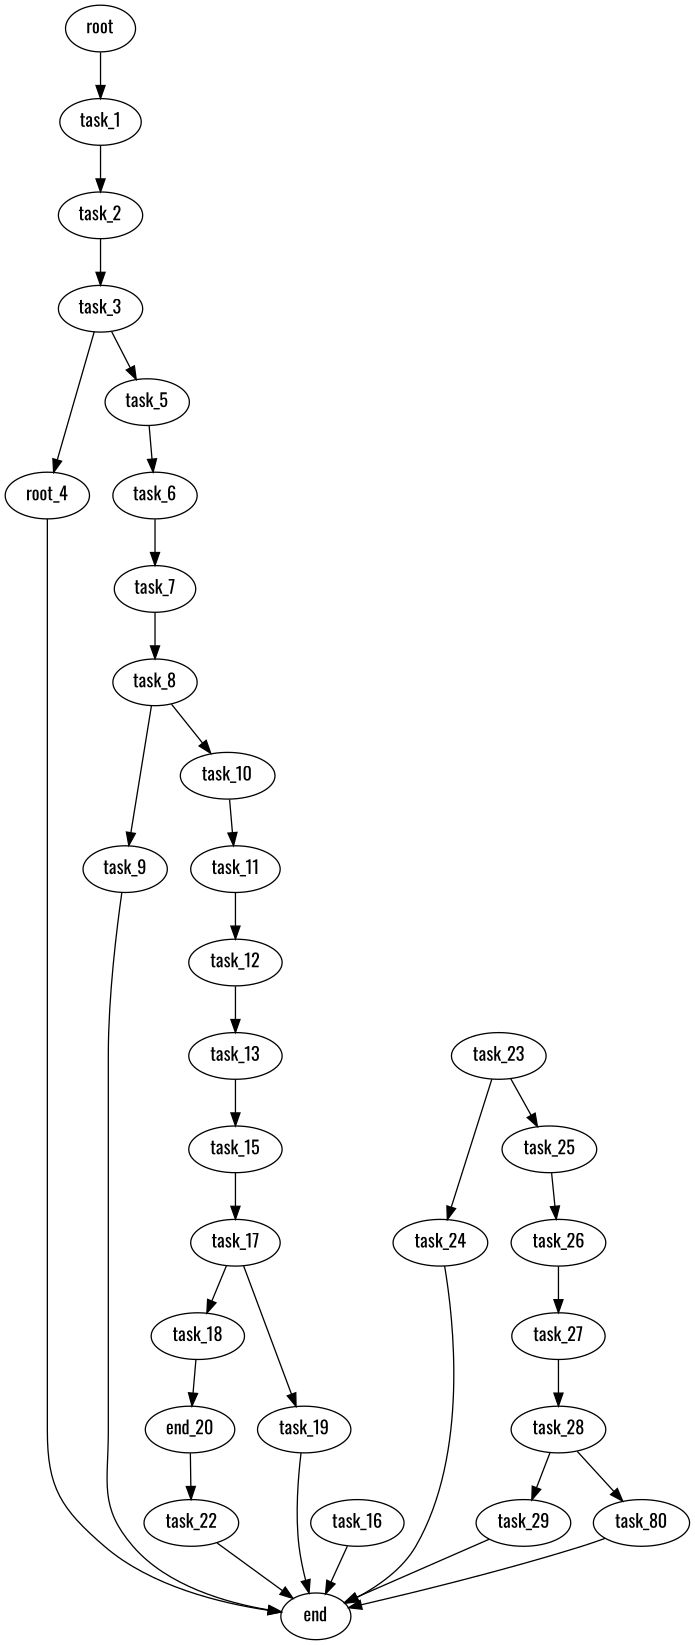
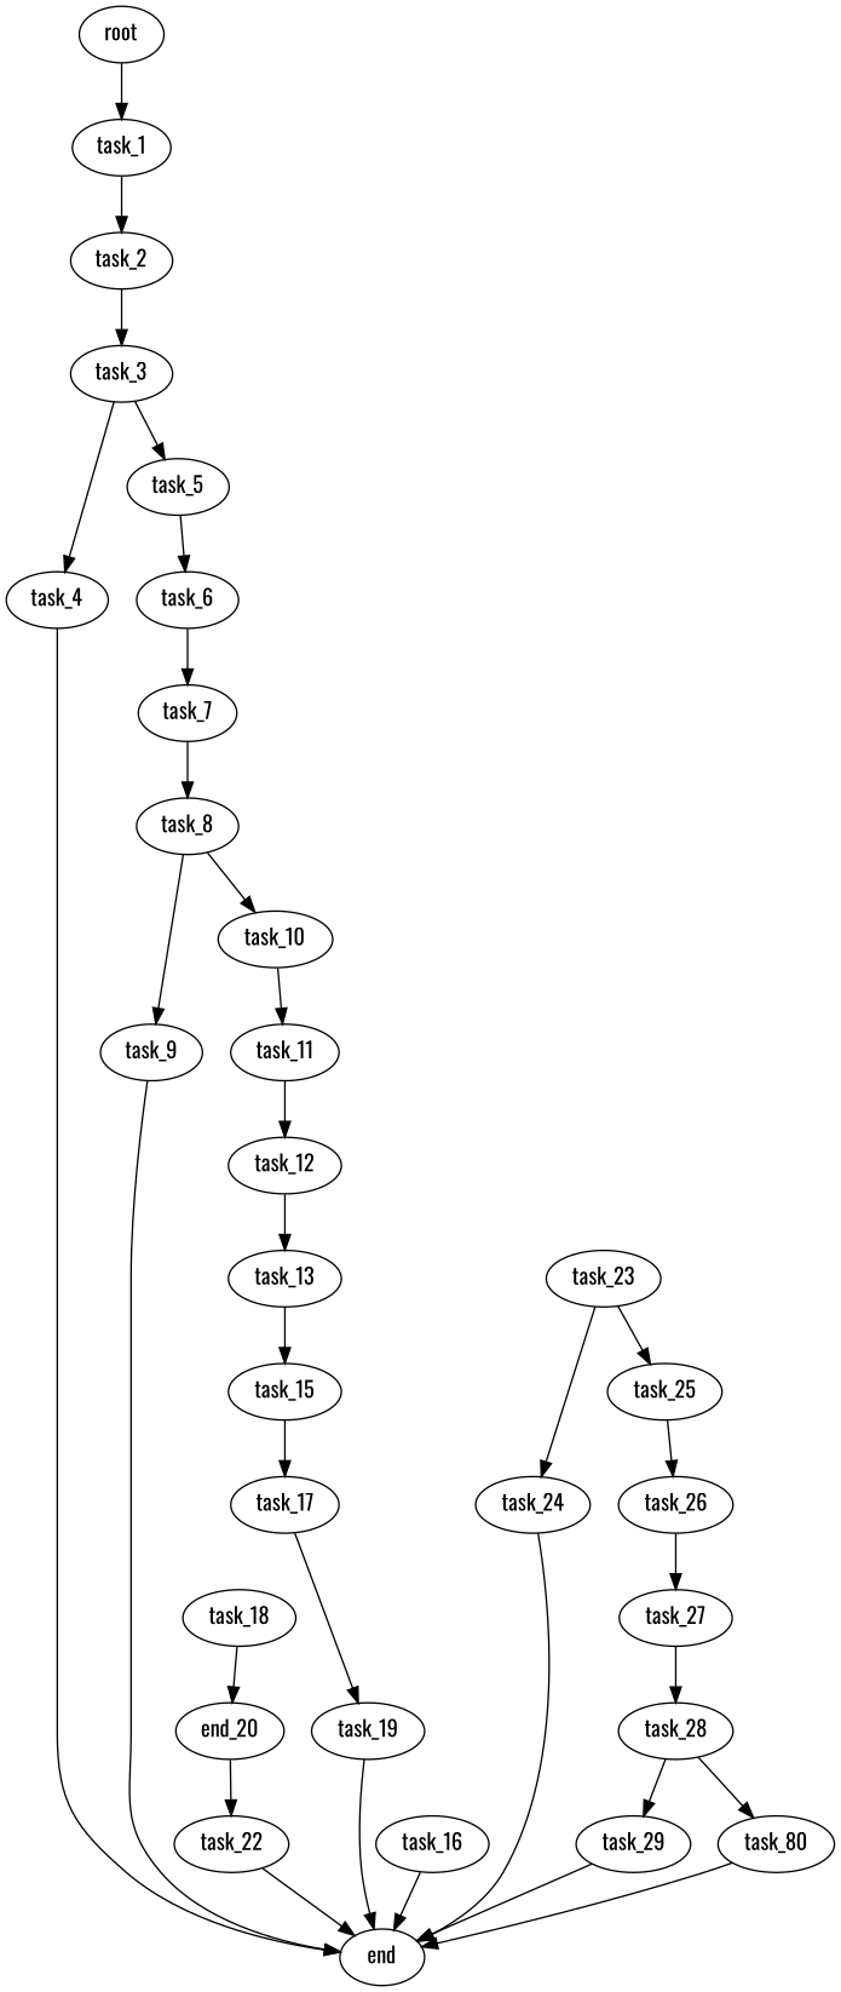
  digraph {
    fontname=Oswald
    node [fontname=Oswald]
    edge [fontname=Oswald]
    root
    task_1
    task_2
    task_3
-   task_4 [label=root_4]
+   task_4
    task_5
    end
    task_6
    task_7
    task_8
    task_9
    task_10
    task_11
    task_12
    task_13
    task_15
    task_17
    task_16
    task_18
    task_19
    n21 [label=end_20]
    task_22
    task_23
    task_24
    task_25
    task_26
    task_27
    task_28
    task_29
    n30 [label=task_80]
    root -> task_1
    task_1 -> task_2
    task_2 -> task_3
    task_3 -> task_4
    task_3 -> task_5
    task_4 -> end
    task_5 -> task_6
    task_6 -> task_7
    task_7 -> task_8
    task_8 -> task_9
    task_8 -> task_10
    task_9 -> end
    task_10 -> task_11
    task_11 -> task_12
    task_12 -> task_13
    task_13 -> task_15
    task_15 -> task_17
-   task_17 -> task_18
    task_17 -> task_19
    task_16 -> end
    task_18 -> n21
    task_19 -> end
    n21 -> task_22
    task_22 -> end
    task_23 -> task_24
    task_23 -> task_25
    task_24 -> end
    task_25 -> task_26
    task_26 -> task_27
    task_27 -> task_28
    task_28 -> task_29
    task_28 -> n30
    task_29 -> end
    n30 -> end
  }
